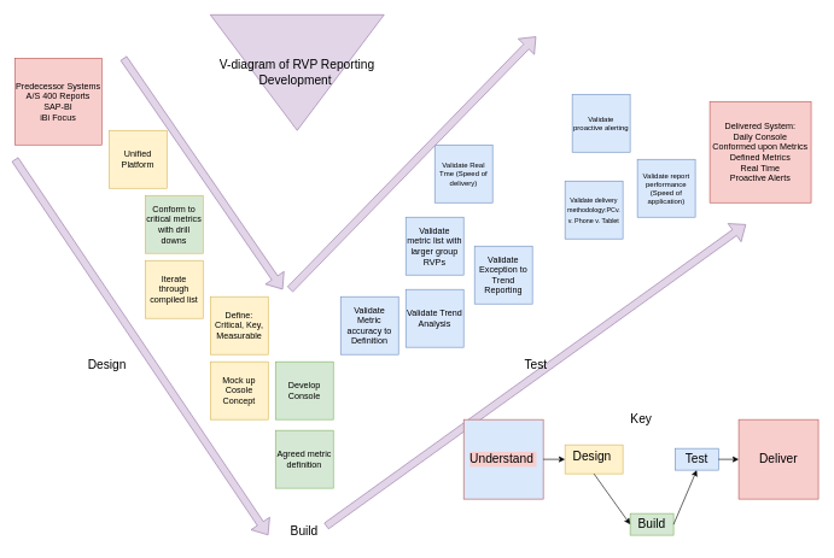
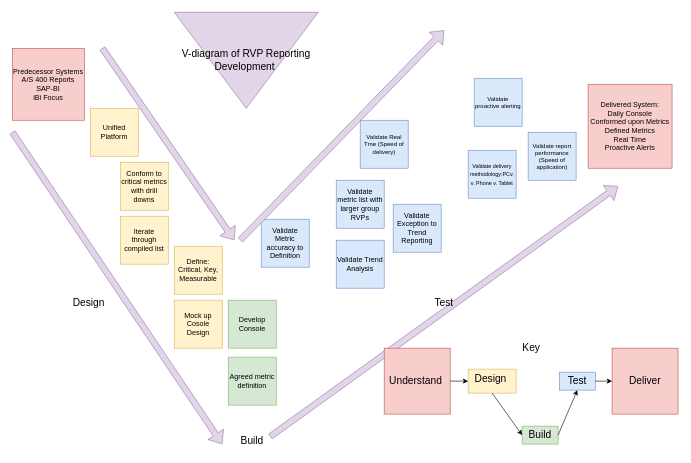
  <mxCell id="0" />
  <mxCell id="1" parent="0" />
  <mxCell id="2" value="Predecessor Systems&lt;br&gt;A/S 400 Reports&lt;br&gt;SAP-BI&lt;br&gt;iBi Focus" style="whiteSpace=wrap;html=1;aspect=fixed;fillColor=#f8cecc;strokeColor=#b85450;" vertex="1" parent="1"><mxGeometry x="20" y="80" width="120" height="120" as="geometry" /></mxCell>
  <mxCell id="3" value="Unified Platform" style="whiteSpace=wrap;html=1;aspect=fixed;fillColor=#fff2cc;strokeColor=#d6b656;" vertex="1" parent="1"><mxGeometry x="150" y="180" width="80" height="80" as="geometry" /></mxCell>
- <mxCell id="4" value="Conform to critical metrics with drill downs" style="whiteSpace=wrap;html=1;aspect=fixed;fillColor=#d5e8d4;strokeColor=#d6b656;" vertex="1" parent="1"><mxGeometry x="200" y="270" width="80" height="80" as="geometry" /></mxCell>
+ <mxCell id="4" value="Conform to critical metrics with drill downs" style="whiteSpace=wrap;html=1;aspect=fixed;fillColor=#fff2cc;strokeColor=#d6b656;" vertex="1" parent="1"><mxGeometry x="200" y="270" width="80" height="80" as="geometry" /></mxCell>
  <mxCell id="5" value="Agreed metric definition" style="whiteSpace=wrap;html=1;aspect=fixed;fillColor=#d5e8d4;strokeColor=#82b366;" vertex="1" parent="1"><mxGeometry x="380" y="595" width="80" height="80" as="geometry" /></mxCell>
  <mxCell id="6" value="Validate metric list with larger group RVPs" style="whiteSpace=wrap;html=1;aspect=fixed;fillColor=#dae8fc;strokeColor=#6c8ebf;" vertex="1" parent="1"><mxGeometry x="560" y="300" width="80" height="80" as="geometry" /></mxCell>
- <mxCell id="7" value="Validate Metric accuracy to Definition" style="whiteSpace=wrap;html=1;aspect=fixed;fillColor=#dae8fc;strokeColor=#6c8ebf;" vertex="1" parent="1"><mxGeometry x="470" y="410" width="80" height="80" as="geometry" /></mxCell>
+ <mxCell id="7" value="Validate Metric accuracy to Definition" style="whiteSpace=wrap;html=1;aspect=fixed;fillColor=#dae8fc;strokeColor=#6c8ebf;" vertex="1" parent="1"><mxGeometry x="435" y="365" width="80" height="80" as="geometry" /></mxCell>
  <mxCell id="8" value="Iterate through compiled list" style="whiteSpace=wrap;html=1;aspect=fixed;fillColor=#fff2cc;strokeColor=#d6b656;" vertex="1" parent="1"><mxGeometry x="200" y="360" width="80" height="80" as="geometry" /></mxCell>
  <mxCell id="9" value="Define: Critical, Key, Measurable" style="whiteSpace=wrap;html=1;aspect=fixed;fillColor=#fff2cc;strokeColor=#d6b656;" vertex="1" parent="1"><mxGeometry x="290" y="410" width="80" height="80" as="geometry" /></mxCell>
  <mxCell id="10" value="Validate Trend Analysis" style="whiteSpace=wrap;html=1;aspect=fixed;fillColor=#dae8fc;strokeColor=#6c8ebf;" vertex="1" parent="1"><mxGeometry x="560" y="400" width="80" height="80" as="geometry" /></mxCell>
  <mxCell id="11" value="Validate Exception to Trend Reporting" style="whiteSpace=wrap;html=1;aspect=fixed;fillColor=#dae8fc;strokeColor=#6c8ebf;" vertex="1" parent="1"><mxGeometry x="655" y="340" width="80" height="80" as="geometry" /></mxCell>
  <mxCell id="12" value="&lt;font style=&quot;font-size: 9px&quot;&gt;Validate delivery methodology:PCv. v. Phone v. Tablet&lt;/font&gt;" style="whiteSpace=wrap;html=1;aspect=fixed;fillColor=#dae8fc;strokeColor=#6c8ebf;" vertex="1" parent="1"><mxGeometry x="780" y="250" width="80" height="80" as="geometry" /></mxCell>
  <mxCell id="13" value="&lt;font size=&quot;1&quot;&gt;Validate Real Tme (Speed of delivery)&lt;/font&gt;" style="whiteSpace=wrap;html=1;aspect=fixed;fontSize=9;fillColor=#dae8fc;strokeColor=#6c8ebf;" vertex="1" parent="1"><mxGeometry x="600" y="200" width="80" height="80" as="geometry" /></mxCell>
  <mxCell id="14" value="Validate report performance (Speed of application)" style="whiteSpace=wrap;html=1;aspect=fixed;fontSize=10;fillColor=#dae8fc;strokeColor=#6c8ebf;" vertex="1" parent="1"><mxGeometry x="880" y="220" width="80" height="80" as="geometry" /></mxCell>
  <mxCell id="15" value="Validate proactive alerting" style="whiteSpace=wrap;html=1;aspect=fixed;fontSize=10;fillColor=#dae8fc;strokeColor=#6c8ebf;" vertex="1" parent="1"><mxGeometry x="790" y="130" width="80" height="80" as="geometry" /></mxCell>
  <mxCell id="16" value="" style="shape=flexArrow;endArrow=classic;html=1;rounded=0;fontSize=10;fillColor=#e1d5e7;strokeColor=#9673a6;" edge="1" parent="1"><mxGeometry width="50" height="50" relative="1" as="geometry"><mxPoint x="20" y="220" as="sourcePoint" /><mxPoint x="370" y="740" as="targetPoint" /></mxGeometry></mxCell>
  <mxCell id="17" value="" style="shape=flexArrow;endArrow=classic;html=1;rounded=0;fontSize=10;fillColor=#e1d5e7;strokeColor=#9673a6;" edge="1" parent="1"><mxGeometry width="50" height="50" relative="1" as="geometry"><mxPoint x="170" y="80" as="sourcePoint" /><mxPoint x="390" y="400" as="targetPoint" /></mxGeometry></mxCell>
  <mxCell id="18" value="" style="shape=flexArrow;endArrow=classic;html=1;rounded=0;fontSize=10;fillColor=#e1d5e7;strokeColor=#9673a6;" edge="1" parent="1"><mxGeometry width="50" height="50" relative="1" as="geometry"><mxPoint x="400" y="400" as="sourcePoint" /><mxPoint x="740" y="50" as="targetPoint" /></mxGeometry></mxCell>
  <mxCell id="19" value="" style="shape=flexArrow;endArrow=classic;html=1;rounded=0;fontSize=10;fillColor=#e1d5e7;strokeColor=#9673a6;exitX=1;exitY=0.25;exitDx=0;exitDy=0;" edge="1" parent="1" source="22"><mxGeometry width="50" height="50" relative="1" as="geometry"><mxPoint x="450" y="700" as="sourcePoint" /><mxPoint x="1030" y="310" as="targetPoint" /></mxGeometry></mxCell>
  <mxCell id="20" value="&lt;font style=&quot;font-size: 17px&quot;&gt;V-diagram of RVP Reporting Development&amp;nbsp;&lt;/font&gt;" style="triangle;whiteSpace=wrap;html=1;fontSize=10;direction=south;fillColor=#e1d5e7;strokeColor=#9673a6;" vertex="1" parent="1"><mxGeometry x="290" y="20" width="240" height="160" as="geometry" /></mxCell>
  <mxCell id="21" value="Design&amp;nbsp;" style="text;html=1;strokeColor=none;fillColor=none;align=center;verticalAlign=middle;whiteSpace=wrap;rounded=0;fontSize=17;" vertex="1" parent="1"><mxGeometry x="120" y="490" width="60" height="30" as="geometry" /></mxCell>
  <mxCell id="22" value="Build" style="text;html=1;strokeColor=none;fillColor=none;align=center;verticalAlign=middle;whiteSpace=wrap;rounded=0;fontSize=17;" vertex="1" parent="1"><mxGeometry x="390" y="720" width="60" height="30" as="geometry" /></mxCell>
  <mxCell id="23" value="Test" style="text;html=1;strokeColor=none;fillColor=none;align=center;verticalAlign=middle;whiteSpace=wrap;rounded=0;fontSize=17;" vertex="1" parent="1"><mxGeometry x="710" y="490" width="60" height="30" as="geometry" /></mxCell>
- <mxCell id="24" value="Mock up Cosole Concept" style="whiteSpace=wrap;html=1;aspect=fixed;fillColor=#fff2cc;strokeColor=#d6b656;" vertex="1" parent="1"><mxGeometry x="290" y="500" width="80" height="80" as="geometry" /></mxCell>
+ <mxCell id="24" value="Mock up Cosole Design" style="whiteSpace=wrap;html=1;aspect=fixed;fillColor=#fff2cc;strokeColor=#d6b656;" vertex="1" parent="1"><mxGeometry x="290" y="500" width="80" height="80" as="geometry" /></mxCell>
  <mxCell id="25" value="Develop Console" style="whiteSpace=wrap;html=1;aspect=fixed;fillColor=#d5e8d4;strokeColor=#82b366;" vertex="1" parent="1"><mxGeometry x="380" y="500" width="80" height="80" as="geometry" /></mxCell>
  <mxCell id="26" value="&lt;span style=&quot;color: rgb(0 , 0 , 0) ; font-family: &amp;#34;helvetica&amp;#34; ; font-size: 17px ; font-style: normal ; font-weight: 400 ; letter-spacing: normal ; text-indent: 0px ; text-transform: none ; word-spacing: 0px ; display: inline ; float: none ; background-color: rgb(255 , 242 , 204)&quot;&gt;Design&amp;nbsp;&lt;/span&gt;" style="text;whiteSpace=wrap;html=1;fontSize=17;fillColor=#fff2cc;strokeColor=#d6b656;align=center;" vertex="1" parent="1"><mxGeometry x="780" y="615" width="80" height="40" as="geometry" /></mxCell>
  <mxCell id="27" value="Build" style="text;html=1;strokeColor=#82b366;fillColor=#d5e8d4;align=center;verticalAlign=middle;whiteSpace=wrap;rounded=0;fontSize=17;" vertex="1" parent="1"><mxGeometry x="870" y="710" width="60" height="30" as="geometry" /></mxCell>
  <mxCell id="28" value="Test" style="text;html=1;strokeColor=#6C8EBF;fillColor=#dae8fc;align=center;verticalAlign=middle;whiteSpace=wrap;rounded=0;fontSize=17;" vertex="1" parent="1"><mxGeometry x="932" y="620" width="60" height="30" as="geometry" /></mxCell>
  <mxCell id="29" value="Key" style="text;html=1;align=center;verticalAlign=middle;resizable=0;points=[];autosize=1;strokeColor=none;fillColor=none;fontSize=17;" vertex="1" parent="1"><mxGeometry x="860" y="565" width="50" height="30" as="geometry" /></mxCell>
  <mxCell id="30" value="Delivered System:&lt;br&gt;Daily Console&lt;br&gt;Conformed upon Metrics&lt;br&gt;Defined Metrics&lt;br&gt;Real Time&lt;br&gt;Proactive Alerts" style="whiteSpace=wrap;html=1;aspect=fixed;fillColor=#f8cecc;strokeColor=#b85450;" vertex="1" parent="1"><mxGeometry x="980" y="140" width="140" height="140" as="geometry" /></mxCell>
- <mxCell id="31" value="Understand&amp;nbsp;" style="whiteSpace=wrap;html=1;aspect=fixed;labelBackgroundColor=#F8CECC;fontSize=17;strokeColor=#b85450;fillColor=#dae8fc;" vertex="1" parent="1"><mxGeometry x="640" y="580" width="110" height="110" as="geometry" /></mxCell>
+ <mxCell id="31" value="Understand&amp;nbsp;" style="whiteSpace=wrap;html=1;aspect=fixed;labelBackgroundColor=#F8CECC;fontSize=17;strokeColor=#b85450;fillColor=#f8cecc;" vertex="1" parent="1"><mxGeometry x="640" y="580" width="110" height="110" as="geometry" /></mxCell>
  <mxCell id="32" value="Deliver" style="whiteSpace=wrap;html=1;aspect=fixed;labelBackgroundColor=#F8CECC;fontSize=17;strokeColor=#b85450;fillColor=#f8cecc;" vertex="1" parent="1"><mxGeometry x="1020" y="580" width="110" height="110" as="geometry" /></mxCell>
  <mxCell id="33" value="" style="endArrow=classic;html=1;rounded=0;fontSize=17;exitX=1;exitY=0.5;exitDx=0;exitDy=0;entryX=0;entryY=0.5;entryDx=0;entryDy=0;" edge="1" parent="1" source="31" target="26"><mxGeometry width="50" height="50" relative="1" as="geometry"><mxPoint x="480" y="410" as="sourcePoint" /><mxPoint x="530" y="360" as="targetPoint" /></mxGeometry></mxCell>
  <mxCell id="34" value="" style="endArrow=classic;html=1;rounded=0;fontSize=17;exitX=1;exitY=0.5;exitDx=0;exitDy=0;" edge="1" parent="1" source="28" target="32"><mxGeometry width="50" height="50" relative="1" as="geometry"><mxPoint x="480" y="430" as="sourcePoint" /><mxPoint x="530" y="380" as="targetPoint" /></mxGeometry></mxCell>
  <mxCell id="35" value="" style="endArrow=classic;html=1;rounded=0;fontSize=17;entryX=0;entryY=0.5;entryDx=0;entryDy=0;" edge="1" parent="1" target="27"><mxGeometry width="50" height="50" relative="1" as="geometry"><mxPoint x="820" y="655" as="sourcePoint" /><mxPoint x="30" y="590" as="targetPoint" /></mxGeometry></mxCell>
  <mxCell id="36" value="" style="endArrow=classic;html=1;rounded=0;fontSize=17;exitX=1;exitY=0.5;exitDx=0;exitDy=0;entryX=0.5;entryY=1;entryDx=0;entryDy=0;" edge="1" parent="1" source="27" target="28"><mxGeometry width="50" height="50" relative="1" as="geometry"><mxPoint x="480" y="430" as="sourcePoint" /><mxPoint x="530" y="380" as="targetPoint" /></mxGeometry></mxCell>
